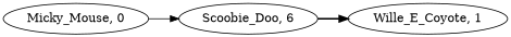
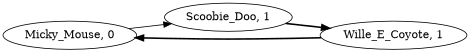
  digraph {
    rankdir=LR
    edge [style=bold]
    n1 [label="Micky_Mouse, 0"]
-   n2 [label="Scoobie_Doo, 6"]
+   n2 [label="Scoobie_Doo, 1"]
    n3 [label="Wille_E_Coyote, 1"]
    n1 -> n2 [style=solid]
    n2 -> n3
+   n3 -> n1
  }
